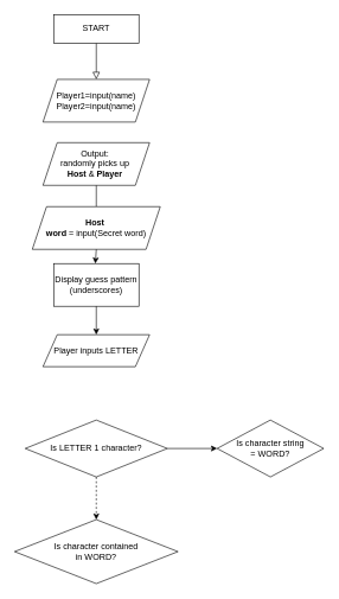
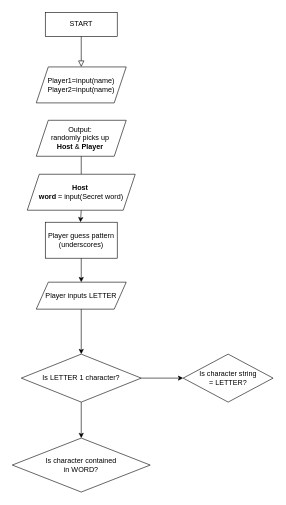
  <mxCell id="0" />
  <mxCell id="1" parent="0" />
  <mxCell id="2" value="" style="rounded=0;html=1;jettySize=auto;orthogonalLoop=1;fontSize=11;endArrow=block;endFill=0;endSize=8;strokeWidth=1;shadow=0;labelBackgroundColor=none;edgeStyle=orthogonalEdgeStyle;" parent="1" source="3" target="4" edge="1"><mxGeometry relative="1" as="geometry"><mxPoint x="135" y="110" as="targetPoint" /></mxGeometry></mxCell>
  <mxCell id="3" value="START" style="whiteSpace=wrap;html=1;fontSize=12;glass=0;strokeWidth=1;shadow=0;rounded=0;" parent="1" vertex="1"><mxGeometry x="75" y="20" width="120" height="40" as="geometry" /></mxCell>
  <mxCell id="4" value="&lt;span style=&quot;background-color: transparent ; font-family: &amp;#34;arial&amp;#34; ; font-size: 9pt&quot;&gt;Player1=input(name)&lt;/span&gt;&lt;br&gt;&lt;b style=&quot;font-weight: normal&quot; id=&quot;docs-internal-guid-59374a7d-7fff-add6-fe0b-7cbc5c36cb93&quot;&gt;&lt;p dir=&quot;ltr&quot; style=&quot;line-height: 1.2 ; margin-top: 0pt ; margin-bottom: 0pt&quot;&gt;&lt;span style=&quot;font-size: 9pt ; font-family: &amp;#34;arial&amp;#34; ; color: rgb(0 , 0 , 0) ; background-color: transparent ; font-weight: 400 ; font-style: normal ; font-variant: normal ; text-decoration: none ; vertical-align: baseline&quot;&gt;Player2=input(name)&lt;/span&gt;&lt;/p&gt;&lt;/b&gt;" style="shape=parallelogram;perimeter=parallelogramPerimeter;whiteSpace=wrap;html=1;fixedSize=1;" parent="1" vertex="1"><mxGeometry x="60" y="111" width="150" height="60" as="geometry" /></mxCell>
  <mxCell id="5" value="&lt;span id=&quot;docs-internal-guid-c19f4b08-7fff-df87-68f4-0b9f7bc0cf87&quot;&gt;&lt;p dir=&quot;ltr&quot; style=&quot;line-height: 1.2 ; margin-top: 0pt ; margin-bottom: 0pt&quot;&gt;&lt;span style=&quot;font-size: 9pt ; font-family: &amp;#34;arial&amp;#34; ; background-color: transparent ; vertical-align: baseline&quot;&gt;Output:&amp;nbsp;&lt;/span&gt;&lt;/p&gt;&lt;p dir=&quot;ltr&quot; style=&quot;line-height: 1.2 ; margin-top: 0pt ; margin-bottom: 0pt&quot;&gt;&lt;span style=&quot;font-size: 9pt ; font-family: &amp;#34;arial&amp;#34; ; background-color: transparent ; vertical-align: baseline&quot;&gt;randomly picks up&amp;nbsp;&lt;/span&gt;&lt;/p&gt;&lt;p dir=&quot;ltr&quot; style=&quot;line-height: 1.2 ; margin-top: 0pt ; margin-bottom: 0pt&quot;&gt;&lt;span style=&quot;font-size: 9pt ; font-family: &amp;#34;arial&amp;#34; ; background-color: transparent ; vertical-align: baseline&quot;&gt;&lt;b&gt;Host &lt;/b&gt;&amp;amp; &lt;b&gt;Player&lt;/b&gt;&amp;nbsp;&lt;/span&gt;&lt;/p&gt;&lt;/span&gt;" style="shape=parallelogram;perimeter=parallelogramPerimeter;whiteSpace=wrap;html=1;fixedSize=1;" parent="1" vertex="1"><mxGeometry x="60" y="200" width="150" height="60" as="geometry" /></mxCell>
  <mxCell id="6" value="" style="endArrow=none;html=1;rounded=0;exitX=0.5;exitY=1;exitDx=0;exitDy=0;" parent="1" source="5" target="7" edge="1"><mxGeometry width="50" height="50" relative="1" as="geometry"><mxPoint x="145" y="181" as="sourcePoint" /><mxPoint x="135" y="290" as="targetPoint" /></mxGeometry></mxCell>
  <mxCell id="7" value="&lt;span id=&quot;docs-internal-guid-c19f4b08-7fff-df87-68f4-0b9f7bc0cf87&quot;&gt;&lt;p dir=&quot;ltr&quot; style=&quot;line-height: 1.2 ; margin-top: 0pt ; margin-bottom: 0pt&quot;&gt;&lt;b style=&quot;background-color: transparent ; font-family: &amp;#34;arial&amp;#34; ; font-size: 9pt&quot;&gt;Host&amp;nbsp;&lt;/b&gt;&lt;/p&gt;&lt;p dir=&quot;ltr&quot; style=&quot;line-height: 1.2 ; margin-top: 0pt ; margin-bottom: 0pt&quot;&gt;&lt;span style=&quot;background-color: transparent ; font-family: &amp;#34;arial&amp;#34; ; font-size: 9pt&quot;&gt;&lt;b&gt;word &lt;/b&gt;= i&lt;/span&gt;&lt;span style=&quot;background-color: transparent ; font-family: &amp;#34;arial&amp;#34; ; font-size: 9pt&quot;&gt;nput(Secret word)&lt;/span&gt;&lt;/p&gt;&lt;/span&gt;" style="shape=parallelogram;perimeter=parallelogramPerimeter;whiteSpace=wrap;html=1;fixedSize=1;" parent="1" vertex="1"><mxGeometry x="45" y="290" width="180" height="60" as="geometry" /></mxCell>
  <mxCell id="8" value="" style="endArrow=classic;html=1;rounded=0;exitX=0.5;exitY=1;exitDx=0;exitDy=0;" parent="1" source="7" edge="1"><mxGeometry width="50" height="50" relative="1" as="geometry"><mxPoint x="135" y="360" as="sourcePoint" /><mxPoint x="133.667" y="370" as="targetPoint" /></mxGeometry></mxCell>
- <mxCell id="9" value="Display guess pattern (underscores)" style="rounded=0;whiteSpace=wrap;html=1;" parent="1" vertex="1"><mxGeometry x="75" y="370" width="120" height="60" as="geometry" /></mxCell>
+ <mxCell id="9" value="Player guess pattern (underscores)" style="rounded=0;whiteSpace=wrap;html=1;" parent="1" vertex="1"><mxGeometry x="75" y="370" width="120" height="60" as="geometry" /></mxCell>
  <mxCell id="10" value="&lt;div&gt;Player inputs LETTER&lt;br&gt;&lt;/div&gt;" style="shape=parallelogram;perimeter=parallelogramPerimeter;whiteSpace=wrap;html=1;fixedSize=1;" parent="1" vertex="1"><mxGeometry x="60" y="470" width="150" height="45" as="geometry" /></mxCell>
  <mxCell id="11" value="" style="endArrow=classic;html=1;rounded=0;exitX=0.5;exitY=1;exitDx=0;exitDy=0;entryX=0.5;entryY=0;entryDx=0;entryDy=0;" parent="1" source="9" target="10" edge="1"><mxGeometry width="50" height="50" relative="1" as="geometry"><mxPoint x="245" y="510" as="sourcePoint" /><mxPoint x="295" y="460" as="targetPoint" /></mxGeometry></mxCell>
- <mxCell id="13" value="" style="edgeStyle=orthogonalEdgeStyle;rounded=0;orthogonalLoop=1;jettySize=auto;html=1;dashed=1;" parent="1" source="15" target="16" edge="1"><mxGeometry relative="1" as="geometry" /></mxCell>
+ <mxCell id="12" value="" style="endArrow=classic;html=1;rounded=0;exitX=0.5;exitY=1;exitDx=0;exitDy=0;entryX=0.5;entryY=0;entryDx=0;entryDy=0;" parent="1" source="10" target="15" edge="1"><mxGeometry width="50" height="50" relative="1" as="geometry"><mxPoint x="305" y="510" as="sourcePoint" /><mxPoint x="355" y="460" as="targetPoint" /></mxGeometry></mxCell>
+ <mxCell id="13" value="" style="edgeStyle=orthogonalEdgeStyle;rounded=0;orthogonalLoop=1;jettySize=auto;html=1;" parent="1" source="15" target="16" edge="1"><mxGeometry relative="1" as="geometry" /></mxCell>
  <mxCell id="14" value="" style="edgeStyle=orthogonalEdgeStyle;rounded=0;orthogonalLoop=1;jettySize=auto;html=1;" parent="1" source="15" target="17" edge="1"><mxGeometry relative="1" as="geometry" /></mxCell>
  <mxCell id="15" value="Is LETTER 1 character?" style="rhombus;whiteSpace=wrap;html=1;" parent="1" vertex="1"><mxGeometry x="35" y="590" width="200" height="80" as="geometry" /></mxCell>
  <mxCell id="16" value="&lt;div&gt;Is character contained &lt;br&gt;&lt;/div&gt;&lt;div&gt;in WORD?&lt;/div&gt;" style="rhombus;whiteSpace=wrap;html=1;" parent="1" vertex="1"><mxGeometry x="20" y="730" width="230" height="90" as="geometry" /></mxCell>
- <mxCell id="17" value="&lt;div&gt;Is character string &lt;br&gt;&lt;/div&gt;&lt;div&gt;= WORD?&lt;/div&gt;" style="rhombus;whiteSpace=wrap;html=1;" parent="1" vertex="1"><mxGeometry x="305" y="590" width="150" height="80" as="geometry" /></mxCell>
+ <mxCell id="17" value="&lt;div&gt;Is character string &lt;br&gt;&lt;/div&gt;&lt;div&gt;= LETTER?&lt;/div&gt;" style="rhombus;whiteSpace=wrap;html=1;" parent="1" vertex="1"><mxGeometry x="305" y="590" width="150" height="80" as="geometry" /></mxCell>
